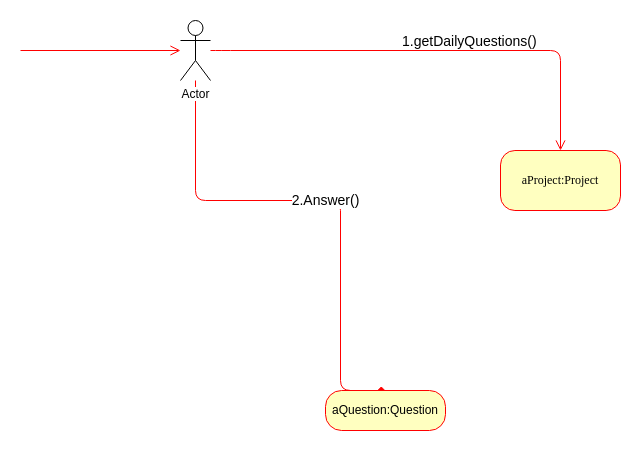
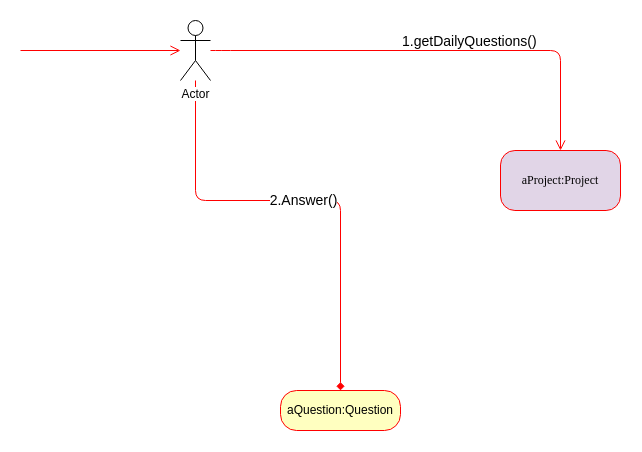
  <mxCell id="0" />
  <mxCell id="1" parent="0" />
- <mxCell id="2" value="aProject:Project" style="rounded=1;whiteSpace=wrap;html=1;arcSize=24;fillColor=#ffffc0;strokeColor=#ff0000;shadow=0;comic=0;labelBackgroundColor=none;fontFamily=Verdana;fontSize=12;fontColor=#000000;align=center;" vertex="1" parent="1"><mxGeometry x="500" y="150" width="120" height="60" as="geometry" /></mxCell>
+ <mxCell id="2" value="aProject:Project" style="rounded=1;whiteSpace=wrap;html=1;arcSize=24;fillColor=#e1d5e7;strokeColor=#ff0000;shadow=0;comic=0;labelBackgroundColor=none;fontFamily=Verdana;fontSize=12;fontColor=#000000;align=center;" vertex="1" parent="1"><mxGeometry x="500" y="150" width="120" height="60" as="geometry" /></mxCell>
  <mxCell id="3" style="edgeStyle=orthogonalEdgeStyle;html=1;labelBackgroundColor=none;endArrow=open;endSize=8;strokeColor=#ff0000;fontFamily=Verdana;fontSize=12;align=left;" edge="1" parent="1"><mxGeometry relative="1" as="geometry"><mxPoint x="180" y="50" as="targetPoint" /><mxPoint x="20" y="50" as="sourcePoint" /></mxGeometry></mxCell>
  <mxCell id="4" style="edgeStyle=orthogonalEdgeStyle;html=1;labelBackgroundColor=none;endArrow=open;endSize=8;strokeColor=#ff0000;fontFamily=Verdana;fontSize=12;align=left;" edge="1" parent="1" target="2"><mxGeometry relative="1" as="geometry"><Array as="points"><mxPoint x="220" y="50" /><mxPoint x="340" y="50" /></Array><mxPoint x="210" y="50" as="sourcePoint" /><mxPoint x="310" y="60" as="targetPoint" /></mxGeometry></mxCell>
  <mxCell id="5" value="2.Answer()&lt;br&gt;" style="edgeStyle=orthogonalEdgeStyle;rounded=1;orthogonalLoop=1;jettySize=auto;html=1;entryX=0.5;entryY=0;entryDx=0;entryDy=0;strokeColor=#FF0000;fontSize=14;endArrow=diamond;" edge="1" parent="1" source="6" target="8"><mxGeometry relative="1" as="geometry"><Array as="points"><mxPoint x="195" y="200" /><mxPoint x="340" y="200" /></Array></mxGeometry></mxCell>
  <mxCell id="6" value="Actor" style="shape=umlActor;verticalLabelPosition=bottom;labelBackgroundColor=#ffffff;verticalAlign=top;html=1;outlineConnect=0;" vertex="1" parent="1"><mxGeometry x="180" y="20" width="30" height="60" as="geometry" /></mxCell>
  <mxCell id="7" value="&lt;font style=&quot;font-size: 14px&quot;&gt;1.getDailyQuestions()&lt;/font&gt;" style="text;html=1;resizable=0;points=[];autosize=1;align=left;verticalAlign=top;spacingTop=-4;fontSize=14;" vertex="1" parent="1"><mxGeometry x="400" y="30" width="150" height="20" as="geometry" /></mxCell>
- <mxCell id="8" value="aQuestion:Question" style="rounded=1;whiteSpace=wrap;html=1;arcSize=40;fontColor=#000000;fillColor=#ffffc0;strokeColor=#ff0000;" vertex="1" parent="1"><mxGeometry x="325" y="390" width="120" height="40" as="geometry" /></mxCell>
+ <mxCell id="8" value="aQuestion:Question" style="rounded=1;whiteSpace=wrap;html=1;arcSize=40;fontColor=#000000;fillColor=#ffffc0;strokeColor=#ff0000;" vertex="1" parent="1"><mxGeometry x="280" y="390" width="120" height="40" as="geometry" /></mxCell>
